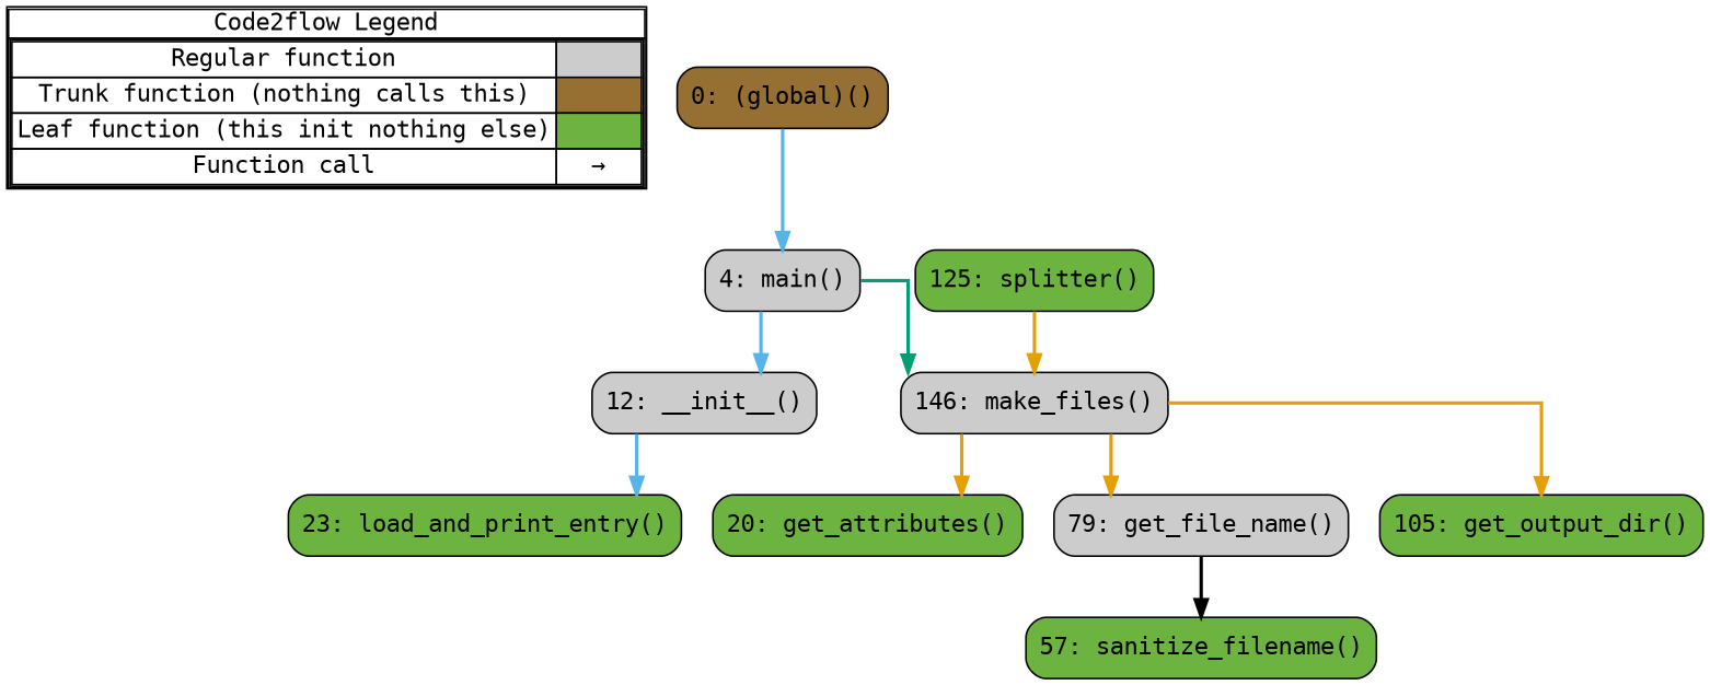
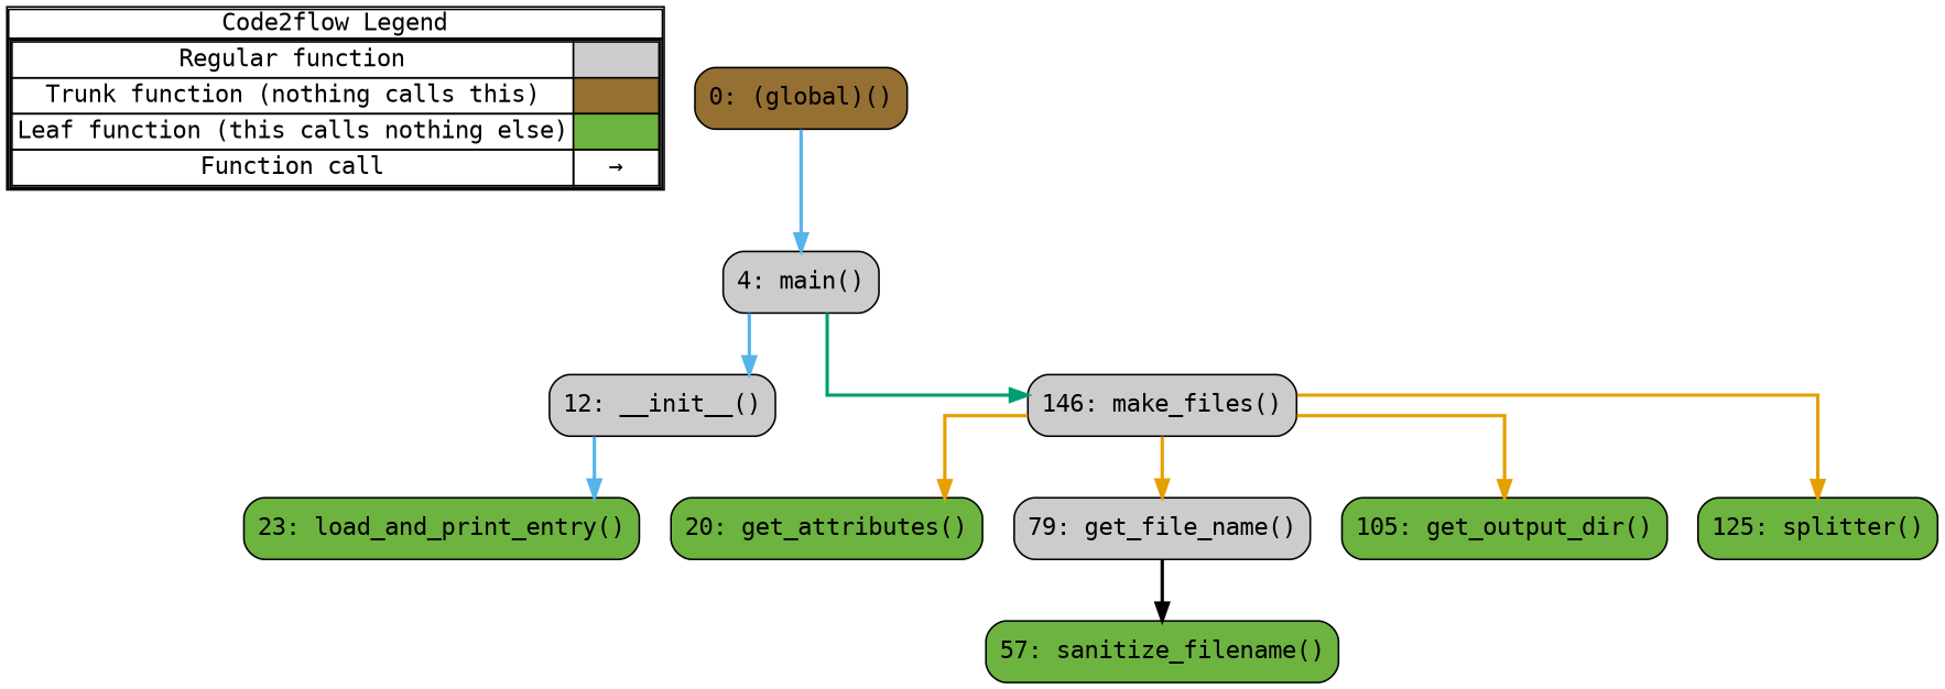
  digraph {
    concentrate=true
    fontname="DejaVu Sans Mono"
    rankdir=TB
    splines=ortho
    node [fontname="DejaVu Sans Mono" shape=rect fillcolor="#6db33f" style="rounded,filled"]
    edge [color="#E69F00" fontname="DejaVu Sans Mono" penwidth=2]
-   n1 [label=<         <table cellspacing="0" cellpadding="0" border="1"><tr><td>Code2flow Legend</td></tr><tr><td>         <table cellspacing="0">         <tr><td>Regular function</td><td width="50px" bgcolor='#cccccc'></td></tr>         <tr><td>Trunk function (nothing calls this)</td><td bgcolor='#966F33'></td></tr>         <tr><td>Leaf function (this init nothing else)</td><td bgcolor='#6db33f'></td></tr>         <tr><td>Function call</td><td><font color='black'>&#8594;</font></td></tr>         </table></td></tr></table>         > margin=0 shape=none fillcolor="" style=""]
+   n1 [label=<         <table cellspacing="0" cellpadding="0" border="1"><tr><td>Code2flow Legend</td></tr><tr><td>         <table cellspacing="0">         <tr><td>Regular function</td><td width="50px" bgcolor='#cccccc'></td></tr>         <tr><td>Trunk function (nothing calls this)</td><td bgcolor='#966F33'></td></tr>         <tr><td>Leaf function (this calls nothing else)</td><td bgcolor='#6db33f'></td></tr>         <tr><td>Function call</td><td><font color='black'>&#8594;</font></td></tr>         </table></td></tr></table>         > margin=0 shape=none fillcolor="" style=""]
    n2 [fillcolor="#966F33" label="0: (global)()"]
    n3 [label="23: load_and_print_entry()"]
    n4 [fillcolor="#cccccc" label="4: main()"]
    n5 [fillcolor="#cccccc" label="12: __init__()"]
    n6 [label="20: get_attributes()"]
    n7 [fillcolor="#cccccc" label="79: get_file_name()"]
    n8 [label="105: get_output_dir()"]
    n9 [fillcolor="#cccccc" label="146: make_files()"]
    n10 [label="57: sanitize_filename()"]
    n11 [label="125: splitter()"]
    subgraph sub_1 {
      label=legend
      rank=min
      n1
    }
    subgraph sub_2 {
      label="File: main"
      style=dotted
      n2
      n3
      n4
    }
    subgraph sub_3 {
      label="File: Utilities"
      style=dotted
      subgraph sub_4 {
        label="Class: Utilities"
        style=dotted
        n5
        n6
        n7
        n8
        n9
        n10
        n11
      }
    }
    n2 -> n4 [color="#56B4E9"]
    n4 -> n5 [color="#56B4E9"]
    n4 -> n9 [color="#009E73"]
    n5 -> n3 [color="#56B4E9"]
    n7 -> n10 [color="#000000"]
    n7 -> n10 [color="#000000"]
    n9 -> n6
    n9 -> n7
    n9 -> n8
-   n11 -> n9
+   n9 -> n11
  }
